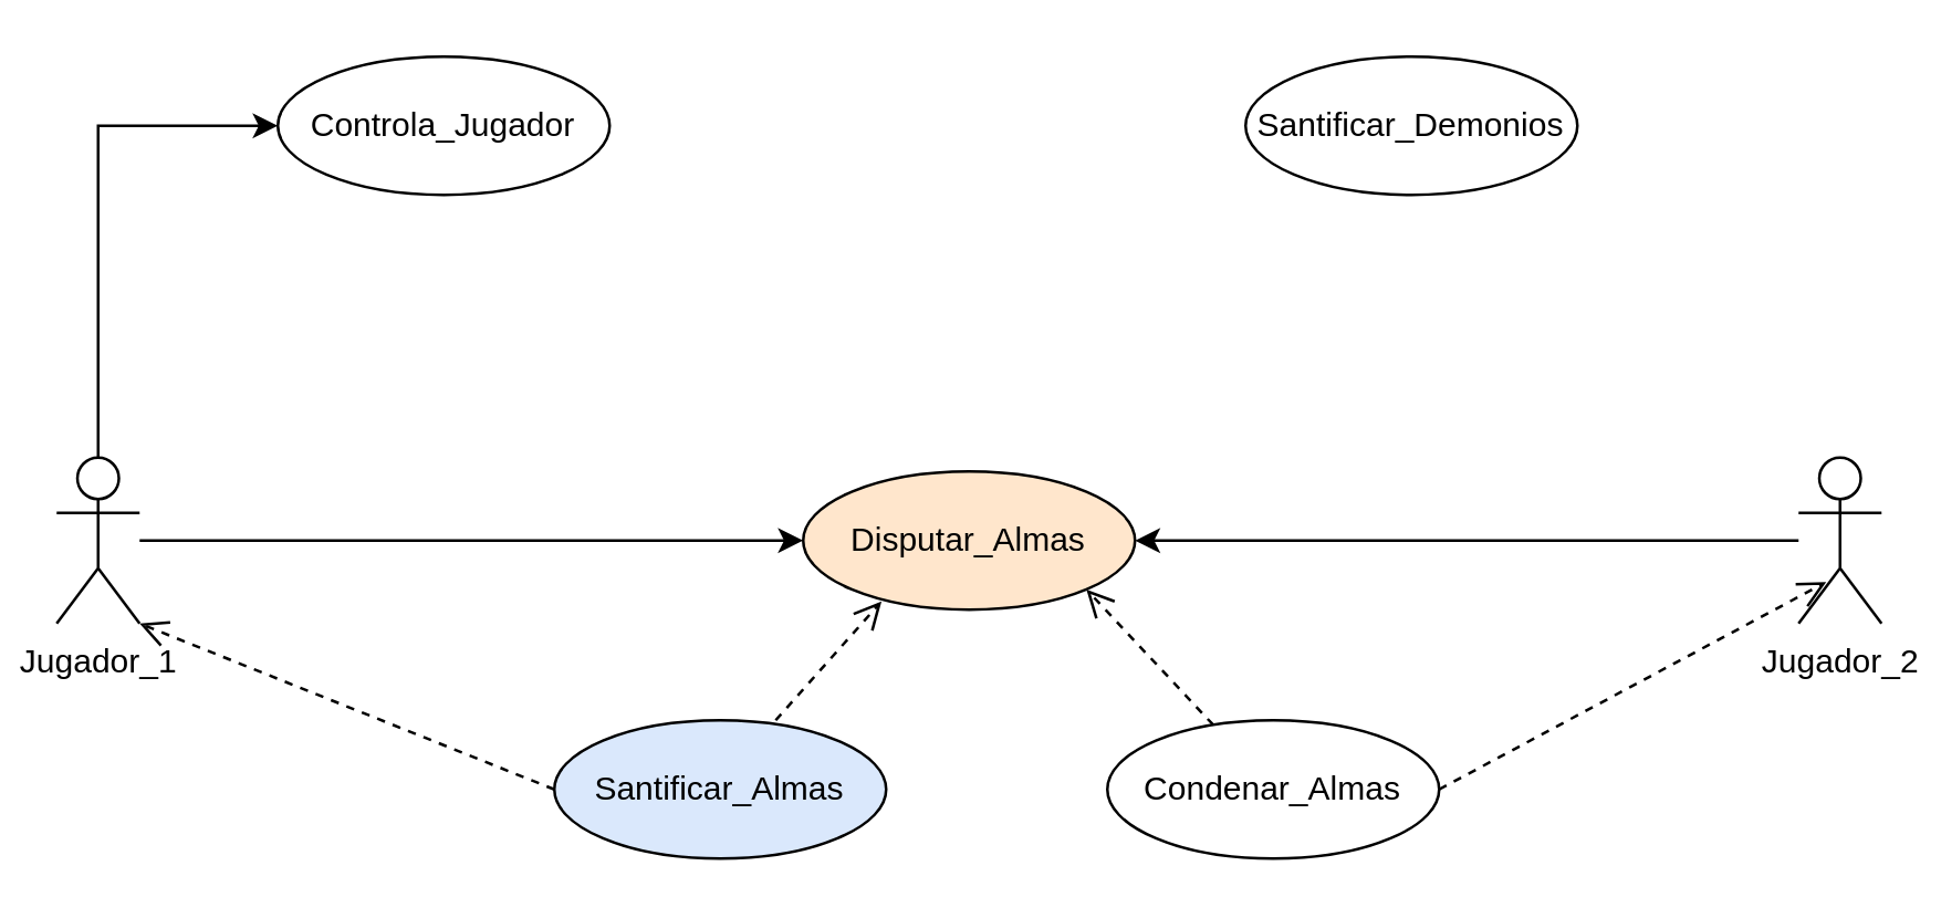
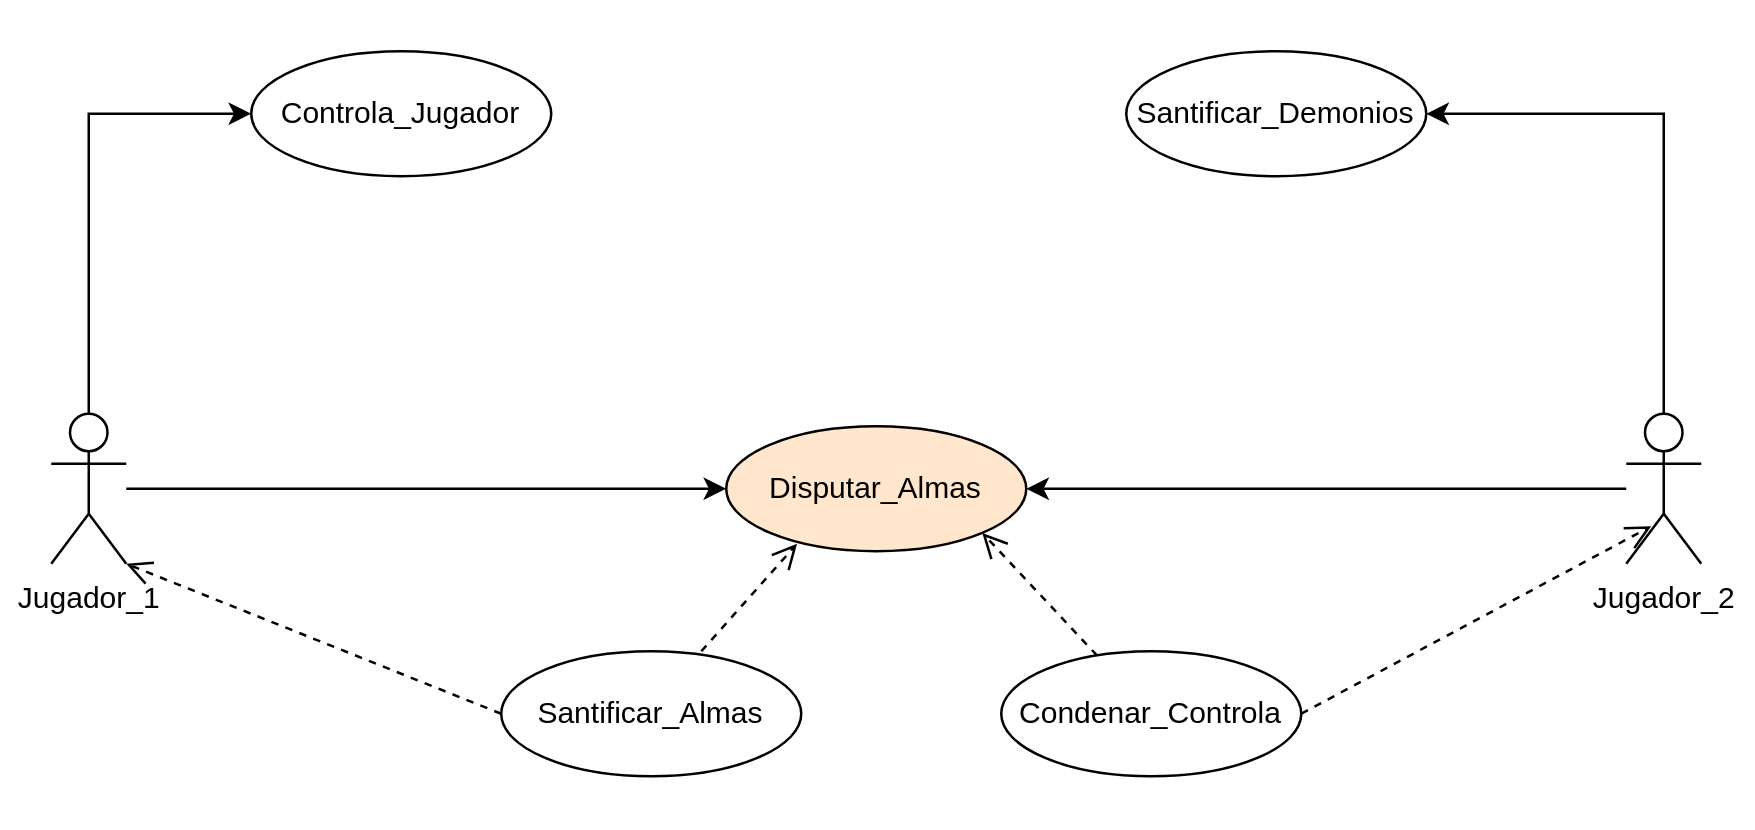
  <mxCell id="0" />
  <mxCell id="1" parent="0" />
  <mxCell id="2" style="edgeStyle=orthogonalEdgeStyle;rounded=0;orthogonalLoop=1;jettySize=auto;html=1;exitX=0.5;exitY=0;exitDx=0;exitDy=0;exitPerimeter=0;entryX=0;entryY=0.5;entryDx=0;entryDy=0;" edge="1" parent="1" source="4" target="8"><mxGeometry relative="1" as="geometry" /></mxCell>
  <mxCell id="3" style="edgeStyle=orthogonalEdgeStyle;rounded=0;orthogonalLoop=1;jettySize=auto;html=1;" edge="1" parent="1" source="4" target="10"><mxGeometry relative="1" as="geometry" /></mxCell>
  <mxCell id="4" value="Jugador_1" style="shape=umlActor;verticalLabelPosition=bottom;verticalAlign=top;html=1;" vertex="1" parent="1"><mxGeometry x="20" y="165" width="30" height="60" as="geometry" /></mxCell>
+ <mxCell id="5" style="edgeStyle=orthogonalEdgeStyle;rounded=0;orthogonalLoop=1;jettySize=auto;html=1;entryX=1;entryY=0.5;entryDx=0;entryDy=0;exitX=0.5;exitY=0;exitDx=0;exitDy=0;exitPerimeter=0;" edge="1" parent="1" source="7" target="9"><mxGeometry relative="1" as="geometry" /></mxCell>
  <mxCell id="6" style="edgeStyle=orthogonalEdgeStyle;rounded=0;orthogonalLoop=1;jettySize=auto;html=1;entryX=1;entryY=0.5;entryDx=0;entryDy=0;" edge="1" parent="1" source="7" target="10"><mxGeometry relative="1" as="geometry" /></mxCell>
  <mxCell id="7" value="Jugador_2&lt;br&gt;" style="shape=umlActor;verticalLabelPosition=bottom;verticalAlign=top;html=1;" vertex="1" parent="1"><mxGeometry x="650" y="165" width="30" height="60" as="geometry" /></mxCell>
  <mxCell id="8" value="Controla_Jugador" style="ellipse;whiteSpace=wrap;html=1;" vertex="1" parent="1"><mxGeometry x="100" y="20" width="120" height="50" as="geometry" /></mxCell>
  <mxCell id="9" value="Santificar_Demonios" style="ellipse;whiteSpace=wrap;html=1;" vertex="1" parent="1"><mxGeometry x="450" y="20" width="120" height="50" as="geometry" /></mxCell>
  <mxCell id="10" value="Disputar_Almas" style="ellipse;whiteSpace=wrap;html=1;fillColor=#ffe6cc;" vertex="1" parent="1"><mxGeometry x="290" y="170" width="120" height="50" as="geometry" /></mxCell>
- <mxCell id="11" value="Santificar_Almas" style="ellipse;whiteSpace=wrap;html=1;fillColor=#dae8fc;" vertex="1" parent="1"><mxGeometry x="200" y="260" width="120" height="50" as="geometry" /></mxCell>
- <mxCell id="12" value="Condenar_Almas" style="ellipse;whiteSpace=wrap;html=1;" vertex="1" parent="1"><mxGeometry x="400" y="260" width="120" height="50" as="geometry" /></mxCell>
+ <mxCell id="11" value="Santificar_Almas" style="ellipse;whiteSpace=wrap;html=1;" vertex="1" parent="1"><mxGeometry x="200" y="260" width="120" height="50" as="geometry" /></mxCell>
+ <mxCell id="12" value="Condenar_Controla" style="ellipse;whiteSpace=wrap;html=1;" vertex="1" parent="1"><mxGeometry x="400" y="260" width="120" height="50" as="geometry" /></mxCell>
  <mxCell id="13" value="" style="html=1;verticalAlign=bottom;endArrow=open;dashed=1;endSize=8;rounded=0;entryX=1;entryY=1;entryDx=0;entryDy=0;" edge="1" parent="1" source="12" target="10"><mxGeometry x="-1" y="-70" relative="1" as="geometry"><mxPoint x="400" y="290" as="sourcePoint" /><mxPoint x="320" y="290" as="targetPoint" /><mxPoint x="11" y="16" as="offset" /></mxGeometry></mxCell>
  <mxCell id="14" value="" style="html=1;verticalAlign=bottom;endArrow=open;dashed=1;endSize=8;rounded=0;entryX=0.236;entryY=0.94;entryDx=0;entryDy=0;exitX=0.667;exitY=0;exitDx=0;exitDy=0;exitPerimeter=0;entryPerimeter=0;" edge="1" parent="1" source="11" target="10"><mxGeometry x="-1" y="-70" relative="1" as="geometry"><mxPoint x="448.081" y="271.728" as="sourcePoint" /><mxPoint x="402.426" y="222.678" as="targetPoint" /><mxPoint x="11" y="16" as="offset" /><Array as="points" /></mxGeometry></mxCell>
  <mxCell id="15" value="" style="html=1;verticalAlign=bottom;endArrow=open;dashed=1;endSize=8;rounded=0;entryX=0.333;entryY=0.75;entryDx=0;entryDy=0;exitX=1;exitY=0.5;exitDx=0;exitDy=0;entryPerimeter=0;" edge="1" parent="1" source="12" target="7"><mxGeometry x="-1" y="-70" relative="1" as="geometry"><mxPoint x="458.081" y="281.728" as="sourcePoint" /><mxPoint x="412.426" y="232.678" as="targetPoint" /><mxPoint x="11" y="16" as="offset" /></mxGeometry></mxCell>
  <mxCell id="16" value="" style="html=1;verticalAlign=bottom;endArrow=open;dashed=1;endSize=8;rounded=0;entryX=1;entryY=1;entryDx=0;entryDy=0;exitX=0;exitY=0.5;exitDx=0;exitDy=0;entryPerimeter=0;" edge="1" parent="1" source="11" target="4"><mxGeometry x="-1" y="-70" relative="1" as="geometry"><mxPoint x="468.081" y="291.728" as="sourcePoint" /><mxPoint x="422.426" y="242.678" as="targetPoint" /><mxPoint x="11" y="16" as="offset" /></mxGeometry></mxCell>
